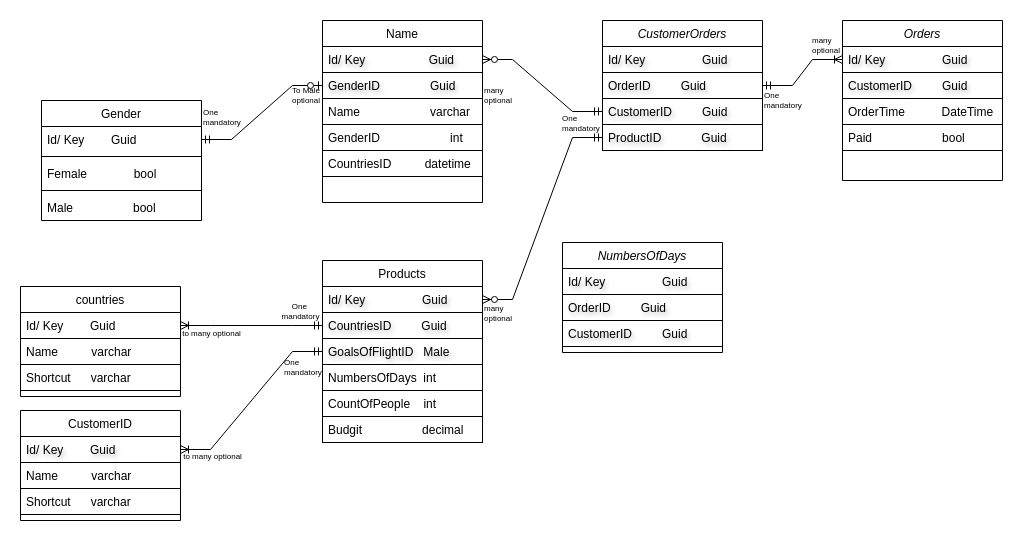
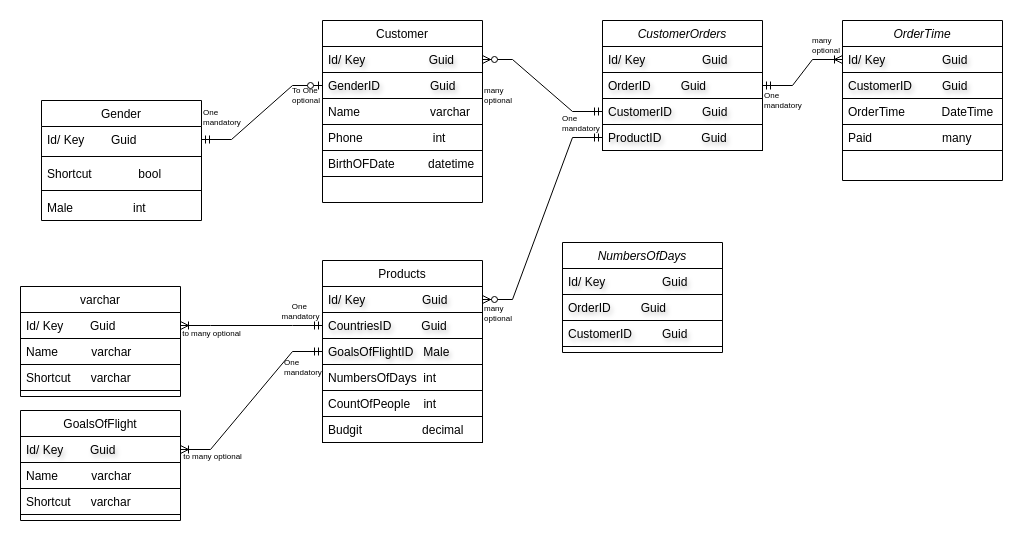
  <mxCell id="0" />
  <mxCell id="1" parent="0" />
- <mxCell id="2" value="Orders" style="swimlane;fontStyle=2;align=center;verticalAlign=top;childLayout=stackLayout;horizontal=1;startSize=26;horizontalStack=0;resizeParent=1;resizeLast=0;collapsible=1;marginBottom=0;rounded=0;shadow=0;strokeWidth=1;" parent="1" vertex="1"><mxGeometry x="842" y="20" width="160" height="160" as="geometry"><mxRectangle x="230" y="140" width="160" height="26" as="alternateBounds" /></mxGeometry></mxCell>
+ <mxCell id="2" value="OrderTime" style="swimlane;fontStyle=2;align=center;verticalAlign=top;childLayout=stackLayout;horizontal=1;startSize=26;horizontalStack=0;resizeParent=1;resizeLast=0;collapsible=1;marginBottom=0;rounded=0;shadow=0;strokeWidth=1;" parent="1" vertex="1"><mxGeometry x="842" y="20" width="160" height="160" as="geometry"><mxRectangle x="230" y="140" width="160" height="26" as="alternateBounds" /></mxGeometry></mxCell>
  <mxCell id="3" value="Id/ Key                 Guid" style="text;align=left;verticalAlign=top;spacingLeft=4;spacingRight=4;overflow=hidden;rotatable=0;points=[[0,0.5],[1,0.5]];portConstraint=eastwest;textShadow=1;strokeColor=default;" vertex="1" parent="2"><mxGeometry y="26" width="160" height="26" as="geometry" /></mxCell>
  <mxCell id="4" value="CustomerID         Guid" style="text;align=left;verticalAlign=top;spacingLeft=4;spacingRight=4;overflow=hidden;rotatable=0;points=[[0,0.5],[1,0.5]];portConstraint=eastwest;labelBorderColor=none;textShadow=1;strokeColor=default;" parent="2" vertex="1"><mxGeometry y="52" width="160" height="26" as="geometry" /></mxCell>
  <mxCell id="5" value="OrderTime           DateTime" style="text;align=left;verticalAlign=top;spacingLeft=4;spacingRight=4;overflow=hidden;rotatable=0;points=[[0,0.5],[1,0.5]];portConstraint=eastwest;rounded=0;shadow=0;html=0;strokeColor=default;" parent="2" vertex="1"><mxGeometry y="78" width="160" height="26" as="geometry" /></mxCell>
- <mxCell id="6" value="Paid                     bool" style="text;align=left;verticalAlign=top;spacingLeft=4;spacingRight=4;overflow=hidden;rotatable=0;points=[[0,0.5],[1,0.5]];portConstraint=eastwest;textShadow=0;strokeColor=default;" parent="2" vertex="1"><mxGeometry y="104" width="160" height="26" as="geometry" /></mxCell>
+ <mxCell id="6" value="Paid                     many" style="text;align=left;verticalAlign=top;spacingLeft=4;spacingRight=4;overflow=hidden;rotatable=0;points=[[0,0.5],[1,0.5]];portConstraint=eastwest;textShadow=0;strokeColor=default;" parent="2" vertex="1"><mxGeometry y="104" width="160" height="26" as="geometry" /></mxCell>
  <mxCell id="7" value="Products" style="swimlane;fontStyle=0;align=center;verticalAlign=top;childLayout=stackLayout;horizontal=1;startSize=26;horizontalStack=0;resizeParent=1;resizeLast=0;collapsible=1;marginBottom=0;rounded=0;shadow=0;strokeWidth=1;" parent="1" vertex="1"><mxGeometry x="322" y="260" width="160" height="182" as="geometry"><mxRectangle x="130" y="380" width="160" height="26" as="alternateBounds" /></mxGeometry></mxCell>
  <mxCell id="8" value="Id/ Key                 Guid" style="text;align=left;verticalAlign=top;spacingLeft=4;spacingRight=4;overflow=hidden;rotatable=0;points=[[0,0.5],[1,0.5]];portConstraint=eastwest;textShadow=1;strokeColor=default;" parent="7" vertex="1"><mxGeometry y="26" width="160" height="26" as="geometry" /></mxCell>
  <mxCell id="9" value="CountriesID         Guid" style="text;align=left;verticalAlign=top;spacingLeft=4;spacingRight=4;overflow=hidden;rotatable=0;points=[[0,0.5],[1,0.5]];portConstraint=eastwest;rounded=0;shadow=0;html=0;textShadow=1;strokeColor=default;" vertex="1" parent="7"><mxGeometry y="52" width="160" height="26" as="geometry" /></mxCell>
  <mxCell id="10" value="GoalsOfFlightID   Male" style="text;align=left;verticalAlign=top;spacingLeft=4;spacingRight=4;overflow=hidden;rotatable=0;points=[[0,0.5],[1,0.5]];portConstraint=eastwest;rounded=0;shadow=0;html=0;textShadow=1;strokeColor=default;" vertex="1" parent="7"><mxGeometry y="78" width="160" height="26" as="geometry" /></mxCell>
  <mxCell id="11" value="NumbersOfDays  int" style="text;align=left;verticalAlign=top;spacingLeft=4;spacingRight=4;overflow=hidden;rotatable=0;points=[[0,0.5],[1,0.5]];portConstraint=eastwest;strokeColor=default;" parent="7" vertex="1"><mxGeometry y="104" width="160" height="26" as="geometry" /></mxCell>
  <mxCell id="12" value="CountOfPeople    int" style="text;align=left;verticalAlign=top;spacingLeft=4;spacingRight=4;overflow=hidden;rotatable=0;points=[[0,0.5],[1,0.5]];portConstraint=eastwest;rounded=0;shadow=0;html=0;strokeColor=default;" parent="7" vertex="1"><mxGeometry y="130" width="160" height="26" as="geometry" /></mxCell>
  <mxCell id="13" value="Budgit                  decimal                     " style="text;align=left;verticalAlign=top;spacingLeft=4;spacingRight=4;overflow=hidden;rotatable=0;points=[[0,0.5],[1,0.5]];portConstraint=eastwest;fontStyle=0;strokeColor=default;" parent="7" vertex="1"><mxGeometry y="156" width="160" height="26" as="geometry" /></mxCell>
- <mxCell id="14" value="countries" style="swimlane;fontStyle=0;align=center;verticalAlign=top;childLayout=stackLayout;horizontal=1;startSize=26;horizontalStack=0;resizeParent=1;resizeLast=0;collapsible=1;marginBottom=0;rounded=0;shadow=0;strokeWidth=1;" parent="1" vertex="1"><mxGeometry x="20" y="286" width="160" height="110" as="geometry"><mxRectangle x="340" y="380" width="170" height="26" as="alternateBounds" /></mxGeometry></mxCell>
+ <mxCell id="14" value="varchar" style="swimlane;fontStyle=0;align=center;verticalAlign=top;childLayout=stackLayout;horizontal=1;startSize=26;horizontalStack=0;resizeParent=1;resizeLast=0;collapsible=1;marginBottom=0;rounded=0;shadow=0;strokeWidth=1;" parent="1" vertex="1"><mxGeometry x="20" y="286" width="160" height="110" as="geometry"><mxRectangle x="340" y="380" width="170" height="26" as="alternateBounds" /></mxGeometry></mxCell>
  <mxCell id="15" value="Id/ Key        Guid " style="text;align=left;verticalAlign=top;spacingLeft=4;spacingRight=4;overflow=hidden;rotatable=0;points=[[0,0.5],[1,0.5]];portConstraint=eastwest;strokeColor=default;" parent="14" vertex="1"><mxGeometry y="26" width="160" height="26" as="geometry" /></mxCell>
  <mxCell id="16" value="Name          varchar" style="text;align=left;verticalAlign=top;spacingLeft=4;spacingRight=4;overflow=hidden;rotatable=0;points=[[0,0.5],[1,0.5]];portConstraint=eastwest;strokeColor=default;" vertex="1" parent="14"><mxGeometry y="52" width="160" height="26" as="geometry" /></mxCell>
  <mxCell id="17" value="Shortcut      varchar" style="text;align=left;verticalAlign=top;spacingLeft=4;spacingRight=4;overflow=hidden;rotatable=0;points=[[0,0.5],[1,0.5]];portConstraint=eastwest;strokeColor=default;" vertex="1" parent="14"><mxGeometry y="78" width="160" height="26" as="geometry" /></mxCell>
- <mxCell id="18" value="Name" style="swimlane;fontStyle=0;align=center;verticalAlign=top;childLayout=stackLayout;horizontal=1;startSize=26;horizontalStack=0;resizeParent=1;resizeLast=0;collapsible=1;marginBottom=0;rounded=0;shadow=0;strokeWidth=1;" parent="1" vertex="1"><mxGeometry x="322" y="20" width="160" height="182" as="geometry"><mxRectangle x="550" y="140" width="160" height="26" as="alternateBounds" /></mxGeometry></mxCell>
+ <mxCell id="18" value="Customer" style="swimlane;fontStyle=0;align=center;verticalAlign=top;childLayout=stackLayout;horizontal=1;startSize=26;horizontalStack=0;resizeParent=1;resizeLast=0;collapsible=1;marginBottom=0;rounded=0;shadow=0;strokeWidth=1;" parent="1" vertex="1"><mxGeometry x="322" y="20" width="160" height="182" as="geometry"><mxRectangle x="550" y="140" width="160" height="26" as="alternateBounds" /></mxGeometry></mxCell>
  <mxCell id="19" value="Id/ Key                   Guid" style="text;align=left;verticalAlign=top;spacingLeft=4;spacingRight=4;overflow=hidden;rotatable=0;points=[[0,0.5],[1,0.5]];portConstraint=eastwest;rounded=0;shadow=0;html=0;textShadow=1;strokeColor=default;" parent="18" vertex="1"><mxGeometry y="26" width="160" height="26" as="geometry" /></mxCell>
  <mxCell id="20" value="GenderID               Guid" style="text;align=left;verticalAlign=top;spacingLeft=4;spacingRight=4;overflow=hidden;rotatable=0;points=[[0,0.5],[1,0.5]];portConstraint=eastwest;rounded=0;shadow=0;html=0;textShadow=1;strokeColor=default;" parent="18" vertex="1"><mxGeometry y="52" width="160" height="26" as="geometry" /></mxCell>
  <mxCell id="21" value="Name                     varchar" style="text;align=left;verticalAlign=top;spacingLeft=4;spacingRight=4;overflow=hidden;rotatable=0;points=[[0,0.5],[1,0.5]];portConstraint=eastwest;strokeColor=default;" parent="18" vertex="1"><mxGeometry y="78" width="160" height="26" as="geometry" /></mxCell>
- <mxCell id="22" value="GenderID                     int" style="text;align=left;verticalAlign=top;spacingLeft=4;spacingRight=4;overflow=hidden;rotatable=0;points=[[0,0.5],[1,0.5]];portConstraint=eastwest;rounded=0;shadow=0;html=0;strokeColor=default;" parent="18" vertex="1"><mxGeometry y="104" width="160" height="26" as="geometry" /></mxCell>
- <mxCell id="23" value="CountriesID          datetime" style="text;align=left;verticalAlign=top;spacingLeft=4;spacingRight=4;overflow=hidden;rotatable=0;points=[[0,0.5],[1,0.5]];portConstraint=eastwest;rounded=0;shadow=0;html=0;strokeColor=default;" parent="18" vertex="1"><mxGeometry y="130" width="160" height="26" as="geometry" /></mxCell>
- <mxCell id="24" value="CustomerID" style="swimlane;fontStyle=0;align=center;verticalAlign=top;childLayout=stackLayout;horizontal=1;startSize=26;horizontalStack=0;resizeParent=1;resizeLast=0;collapsible=1;marginBottom=0;rounded=0;shadow=0;strokeWidth=1;" vertex="1" parent="1"><mxGeometry x="20" y="410" width="160" height="110" as="geometry"><mxRectangle x="340" y="380" width="170" height="26" as="alternateBounds" /></mxGeometry></mxCell>
+ <mxCell id="22" value="Phone                     int" style="text;align=left;verticalAlign=top;spacingLeft=4;spacingRight=4;overflow=hidden;rotatable=0;points=[[0,0.5],[1,0.5]];portConstraint=eastwest;rounded=0;shadow=0;html=0;strokeColor=default;" parent="18" vertex="1"><mxGeometry y="104" width="160" height="26" as="geometry" /></mxCell>
+ <mxCell id="23" value="BirthOFDate          datetime" style="text;align=left;verticalAlign=top;spacingLeft=4;spacingRight=4;overflow=hidden;rotatable=0;points=[[0,0.5],[1,0.5]];portConstraint=eastwest;rounded=0;shadow=0;html=0;strokeColor=default;" parent="18" vertex="1"><mxGeometry y="130" width="160" height="26" as="geometry" /></mxCell>
+ <mxCell id="24" value="GoalsOfFlight" style="swimlane;fontStyle=0;align=center;verticalAlign=top;childLayout=stackLayout;horizontal=1;startSize=26;horizontalStack=0;resizeParent=1;resizeLast=0;collapsible=1;marginBottom=0;rounded=0;shadow=0;strokeWidth=1;" vertex="1" parent="1"><mxGeometry x="20" y="410" width="160" height="110" as="geometry"><mxRectangle x="340" y="380" width="170" height="26" as="alternateBounds" /></mxGeometry></mxCell>
  <mxCell id="25" value="Id/ Key        Guid " style="text;align=left;verticalAlign=top;spacingLeft=4;spacingRight=4;overflow=hidden;rotatable=0;points=[[0,0.5],[1,0.5]];portConstraint=eastwest;strokeColor=default;textShadow=1;" vertex="1" parent="24"><mxGeometry y="26" width="160" height="26" as="geometry" /></mxCell>
  <mxCell id="26" value="Name          varchar" style="text;align=left;verticalAlign=top;spacingLeft=4;spacingRight=4;overflow=hidden;rotatable=0;points=[[0,0.5],[1,0.5]];portConstraint=eastwest;strokeColor=default;" vertex="1" parent="24"><mxGeometry y="52" width="160" height="26" as="geometry" /></mxCell>
  <mxCell id="27" value="Shortcut      varchar" style="text;align=left;verticalAlign=top;spacingLeft=4;spacingRight=4;overflow=hidden;rotatable=0;points=[[0,0.5],[1,0.5]];portConstraint=eastwest;strokeColor=default;" vertex="1" parent="24"><mxGeometry y="78" width="160" height="26" as="geometry" /></mxCell>
  <mxCell id="28" value="Gender" style="swimlane;fontStyle=0;align=center;verticalAlign=top;childLayout=stackLayout;horizontal=1;startSize=26;horizontalStack=0;resizeParent=1;resizeLast=0;collapsible=1;marginBottom=0;rounded=0;shadow=0;strokeWidth=1;" vertex="1" parent="1"><mxGeometry x="41" y="100" width="160" height="120" as="geometry"><mxRectangle x="340" y="380" width="170" height="26" as="alternateBounds" /></mxGeometry></mxCell>
  <mxCell id="29" value="Id/ Key        Guid " style="text;align=left;verticalAlign=top;spacingLeft=4;spacingRight=4;overflow=hidden;rotatable=0;points=[[0,0.5],[1,0.5]];portConstraint=eastwest;" vertex="1" parent="28"><mxGeometry y="26" width="160" height="26" as="geometry" /></mxCell>
  <mxCell id="30" value="" style="line;html=1;strokeWidth=1;align=left;verticalAlign=middle;spacingTop=-1;spacingLeft=3;spacingRight=3;rotatable=0;labelPosition=right;points=[];portConstraint=eastwest;" vertex="1" parent="28"><mxGeometry y="52" width="160" height="8" as="geometry" /></mxCell>
- <mxCell id="31" value="Female              bool" style="text;align=left;verticalAlign=top;spacingLeft=4;spacingRight=4;overflow=hidden;rotatable=0;points=[[0,0.5],[1,0.5]];portConstraint=eastwest;" vertex="1" parent="28"><mxGeometry y="60" width="160" height="26" as="geometry" /></mxCell>
+ <mxCell id="31" value="Shortcut              bool" style="text;align=left;verticalAlign=top;spacingLeft=4;spacingRight=4;overflow=hidden;rotatable=0;points=[[0,0.5],[1,0.5]];portConstraint=eastwest;" vertex="1" parent="28"><mxGeometry y="60" width="160" height="26" as="geometry" /></mxCell>
  <mxCell id="32" value="" style="line;html=1;strokeWidth=1;align=left;verticalAlign=middle;spacingTop=-1;spacingLeft=3;spacingRight=3;rotatable=0;labelPosition=right;points=[];portConstraint=eastwest;" vertex="1" parent="28"><mxGeometry y="86" width="160" height="8" as="geometry" /></mxCell>
- <mxCell id="33" value="Male                  bool" style="text;align=left;verticalAlign=top;spacingLeft=4;spacingRight=4;overflow=hidden;rotatable=0;points=[[0,0.5],[1,0.5]];portConstraint=eastwest;" vertex="1" parent="28"><mxGeometry y="94" width="160" height="26" as="geometry" /></mxCell>
+ <mxCell id="33" value="Male                  int" style="text;align=left;verticalAlign=top;spacingLeft=4;spacingRight=4;overflow=hidden;rotatable=0;points=[[0,0.5],[1,0.5]];portConstraint=eastwest;" vertex="1" parent="28"><mxGeometry y="94" width="160" height="26" as="geometry" /></mxCell>
  <mxCell id="34" value="CustomerOrders" style="swimlane;fontStyle=2;align=center;verticalAlign=top;childLayout=stackLayout;horizontal=1;startSize=26;horizontalStack=0;resizeParent=1;resizeLast=0;collapsible=1;marginBottom=0;rounded=0;shadow=0;strokeWidth=1;" vertex="1" parent="1"><mxGeometry x="602" y="20" width="160" height="130" as="geometry"><mxRectangle x="230" y="140" width="160" height="26" as="alternateBounds" /></mxGeometry></mxCell>
  <mxCell id="35" value="Id/ Key                 Guid" style="text;align=left;verticalAlign=top;spacingLeft=4;spacingRight=4;overflow=hidden;rotatable=0;points=[[0,0.5],[1,0.5]];portConstraint=eastwest;textShadow=1;strokeColor=default;" vertex="1" parent="34"><mxGeometry y="26" width="160" height="26" as="geometry" /></mxCell>
  <mxCell id="36" value="OrderID         Guid" style="text;align=left;verticalAlign=top;spacingLeft=4;spacingRight=4;overflow=hidden;rotatable=0;points=[[0,0.5],[1,0.5]];portConstraint=eastwest;labelBorderColor=none;textShadow=1;strokeColor=default;" vertex="1" parent="34"><mxGeometry y="52" width="160" height="26" as="geometry" /></mxCell>
  <mxCell id="37" value="CustomerID         Guid" style="text;align=left;verticalAlign=top;spacingLeft=4;spacingRight=4;overflow=hidden;rotatable=0;points=[[0,0.5],[1,0.5]];portConstraint=eastwest;labelBorderColor=none;textShadow=1;strokeColor=default;" vertex="1" parent="34"><mxGeometry y="78" width="160" height="26" as="geometry" /></mxCell>
  <mxCell id="38" value="ProductID            Guid" style="text;align=left;verticalAlign=top;spacingLeft=4;spacingRight=4;overflow=hidden;rotatable=0;points=[[0,0.5],[1,0.5]];portConstraint=eastwest;rounded=0;shadow=0;html=0;textShadow=1;strokeColor=default;" vertex="1" parent="34"><mxGeometry y="104" width="160" height="26" as="geometry" /></mxCell>
  <mxCell id="39" value="" style="edgeStyle=entityRelationEdgeStyle;fontSize=12;html=1;endArrow=ERzeroToOne;startArrow=ERmandOne;rounded=0;" edge="1" parent="1" source="29" target="20"><mxGeometry width="100" height="100" relative="1" as="geometry"><mxPoint x="322" y="250" as="sourcePoint" /><mxPoint x="422" y="150" as="targetPoint" /></mxGeometry></mxCell>
  <mxCell id="40" value="NumbersOfDays" style="swimlane;fontStyle=2;align=center;verticalAlign=top;childLayout=stackLayout;horizontal=1;startSize=26;horizontalStack=0;resizeParent=1;resizeLast=0;collapsible=1;marginBottom=0;rounded=0;shadow=0;strokeWidth=1;" vertex="1" parent="1"><mxGeometry x="562" y="242" width="160" height="110" as="geometry"><mxRectangle x="230" y="140" width="160" height="26" as="alternateBounds" /></mxGeometry></mxCell>
  <mxCell id="41" value="Id/ Key                 Guid" style="text;align=left;verticalAlign=top;spacingLeft=4;spacingRight=4;overflow=hidden;rotatable=0;points=[[0,0.5],[1,0.5]];portConstraint=eastwest;textShadow=1;strokeColor=default;" vertex="1" parent="40"><mxGeometry y="26" width="160" height="26" as="geometry" /></mxCell>
  <mxCell id="42" value="OrderID         Guid" style="text;align=left;verticalAlign=top;spacingLeft=4;spacingRight=4;overflow=hidden;rotatable=0;points=[[0,0.5],[1,0.5]];portConstraint=eastwest;labelBorderColor=none;textShadow=1;strokeColor=default;" vertex="1" parent="40"><mxGeometry y="52" width="160" height="26" as="geometry" /></mxCell>
  <mxCell id="43" value="CustomerID         Guid" style="text;align=left;verticalAlign=top;spacingLeft=4;spacingRight=4;overflow=hidden;rotatable=0;points=[[0,0.5],[1,0.5]];portConstraint=eastwest;labelBorderColor=none;textShadow=1;strokeColor=default;" vertex="1" parent="40"><mxGeometry y="78" width="160" height="26" as="geometry" /></mxCell>
  <mxCell id="44" value="" style="group" vertex="1" connectable="0" parent="1"><mxGeometry x="171" y="310" width="152" height="41" as="geometry" /></mxCell>
  <mxCell id="45" value="" style="edgeStyle=entityRelationEdgeStyle;fontSize=12;html=1;endArrow=ERoneToMany;startArrow=ERmandOne;rounded=0;" edge="1" parent="44" source="9" target="15"><mxGeometry width="100" height="100" relative="1" as="geometry"><mxPoint x="151" y="-60" as="sourcePoint" /><mxPoint x="251" y="-160" as="targetPoint" /></mxGeometry></mxCell>
  <mxCell id="46" value="&lt;font style=&quot;font-size: 8px;&quot;&gt;One&amp;nbsp;&lt;/font&gt;&lt;div style=&quot;text-align: left;&quot;&gt;&lt;font style=&quot;font-size: 8px;&quot;&gt;mandatory&lt;/font&gt;&lt;/div&gt;" style="text;html=1;align=center;verticalAlign=middle;resizable=0;points=[];autosize=1;strokeColor=none;fillColor=none;fontSize=8;" vertex="1" parent="44"><mxGeometry x="99" y="-14" width="60" height="30" as="geometry" /></mxCell>
  <mxCell id="47" value="&lt;font style=&quot;font-size: 8px;&quot;&gt;to many optional&lt;/font&gt;" style="text;html=1;align=center;verticalAlign=middle;resizable=0;points=[];autosize=1;strokeColor=none;fillColor=none;fontSize=8;" vertex="1" parent="44"><mxGeometry y="13" width="80" height="20" as="geometry" /></mxCell>
  <mxCell id="48" value="" style="edgeStyle=entityRelationEdgeStyle;fontSize=12;html=1;endArrow=ERoneToMany;startArrow=ERmandOne;rounded=0;" edge="1" parent="1" source="10" target="25"><mxGeometry width="100" height="100" relative="1" as="geometry"><mxPoint x="523" y="444" as="sourcePoint" /><mxPoint x="623" y="344" as="targetPoint" /></mxGeometry></mxCell>
  <mxCell id="49" value="&lt;font style=&quot;font-size: 8px;&quot;&gt;One&amp;nbsp;&lt;/font&gt;&lt;div&gt;&lt;font style=&quot;font-size: 8px;&quot;&gt;mandatory&lt;/font&gt;&lt;/div&gt;" style="text;html=1;align=left;verticalAlign=middle;resizable=0;points=[];autosize=1;strokeColor=none;fillColor=none;fontSize=8;" vertex="1" parent="1"><mxGeometry x="282" y="352" width="60" height="30" as="geometry" /></mxCell>
  <mxCell id="50" value="&lt;font style=&quot;font-size: 8px;&quot;&gt;to many optional&lt;/font&gt;" style="text;html=1;align=center;verticalAlign=middle;resizable=0;points=[];autosize=1;strokeColor=none;fillColor=none;fontSize=8;" vertex="1" parent="1"><mxGeometry x="172" y="446" width="80" height="20" as="geometry" /></mxCell>
  <mxCell id="51" value="&lt;font style=&quot;font-size: 8px;&quot;&gt;One&amp;nbsp;&lt;/font&gt;&lt;div style=&quot;&quot;&gt;&lt;font style=&quot;font-size: 8px;&quot;&gt;mandatory&lt;/font&gt;&lt;/div&gt;" style="text;html=1;align=left;verticalAlign=middle;resizable=0;points=[];autosize=1;strokeColor=none;fillColor=none;fontSize=8;" vertex="1" parent="1"><mxGeometry x="201" y="102" width="60" height="30" as="geometry" /></mxCell>
- <mxCell id="52" value="&lt;font style=&quot;font-size: 8px;&quot;&gt;To Male&amp;nbsp;&lt;/font&gt;&lt;div style=&quot;&quot;&gt;&lt;font style=&quot;font-size: 8px;&quot;&gt;optional&amp;nbsp;&lt;/font&gt;&lt;/div&gt;" style="text;html=1;align=left;verticalAlign=middle;resizable=0;points=[];autosize=1;strokeColor=none;fillColor=none;fontSize=8;" vertex="1" parent="1"><mxGeometry x="290" y="80" width="50" height="30" as="geometry" /></mxCell>
+ <mxCell id="52" value="&lt;font style=&quot;font-size: 8px;&quot;&gt;To One&amp;nbsp;&lt;/font&gt;&lt;div style=&quot;&quot;&gt;&lt;font style=&quot;font-size: 8px;&quot;&gt;optional&amp;nbsp;&lt;/font&gt;&lt;/div&gt;" style="text;html=1;align=left;verticalAlign=middle;resizable=0;points=[];autosize=1;strokeColor=none;fillColor=none;fontSize=8;" vertex="1" parent="1"><mxGeometry x="290" y="80" width="50" height="30" as="geometry" /></mxCell>
  <mxCell id="53" value="&lt;font style=&quot;font-size: 8px;&quot;&gt;many&lt;/font&gt;&lt;div style=&quot;&quot;&gt;&lt;font style=&quot;font-size: 8px;&quot;&gt;optional&amp;nbsp;&lt;/font&gt;&lt;/div&gt;" style="text;html=1;align=left;verticalAlign=middle;resizable=0;points=[];autosize=1;strokeColor=none;fillColor=none;fontSize=8;" vertex="1" parent="1"><mxGeometry x="482" y="80" width="50" height="30" as="geometry" /></mxCell>
  <mxCell id="54" value="&lt;font style=&quot;font-size: 8px;&quot;&gt;many&lt;/font&gt;&lt;div style=&quot;&quot;&gt;&lt;font style=&quot;font-size: 8px;&quot;&gt;optional&amp;nbsp;&lt;/font&gt;&lt;/div&gt;" style="text;html=1;align=left;verticalAlign=middle;resizable=0;points=[];autosize=1;strokeColor=none;fillColor=none;fontSize=8;" vertex="1" parent="1"><mxGeometry x="810" y="30" width="50" height="30" as="geometry" /></mxCell>
  <mxCell id="55" value="" style="edgeStyle=entityRelationEdgeStyle;fontSize=12;html=1;endArrow=ERzeroToMany;startArrow=ERmandOne;rounded=0;" edge="1" parent="1" source="37" target="19"><mxGeometry width="100" height="100" relative="1" as="geometry"><mxPoint x="502" y="220" as="sourcePoint" /><mxPoint x="602" y="120" as="targetPoint" /></mxGeometry></mxCell>
  <mxCell id="56" value="" style="edgeStyle=entityRelationEdgeStyle;fontSize=12;html=1;endArrow=ERzeroToMany;startArrow=ERmandOne;rounded=0;" edge="1" parent="1" source="38" target="8"><mxGeometry width="100" height="100" relative="1" as="geometry"><mxPoint x="882" y="260" as="sourcePoint" /><mxPoint x="762" y="208" as="targetPoint" /></mxGeometry></mxCell>
  <mxCell id="57" value="&lt;font style=&quot;font-size: 8px;&quot;&gt;One&amp;nbsp;&lt;/font&gt;&lt;div&gt;&lt;font style=&quot;font-size: 8px;&quot;&gt;mandatory&lt;/font&gt;&lt;/div&gt;" style="text;html=1;align=left;verticalAlign=middle;resizable=0;points=[];autosize=1;strokeColor=none;fillColor=none;fontSize=8;" vertex="1" parent="1"><mxGeometry x="560" y="108" width="60" height="30" as="geometry" /></mxCell>
  <mxCell id="58" value="&lt;font style=&quot;font-size: 8px;&quot;&gt;many&lt;/font&gt;&lt;div style=&quot;&quot;&gt;&lt;font style=&quot;font-size: 8px;&quot;&gt;optional&amp;nbsp;&lt;/font&gt;&lt;/div&gt;" style="text;html=1;align=left;verticalAlign=middle;resizable=0;points=[];autosize=1;strokeColor=none;fillColor=none;fontSize=8;" vertex="1" parent="1"><mxGeometry x="482" y="298" width="50" height="30" as="geometry" /></mxCell>
  <mxCell id="59" value="" style="edgeStyle=entityRelationEdgeStyle;fontSize=12;html=1;endArrow=ERoneToMany;startArrow=ERmandOne;rounded=0;" edge="1" parent="1" source="36" target="3"><mxGeometry width="100" height="100" relative="1" as="geometry"><mxPoint x="832" y="216" as="sourcePoint" /><mxPoint x="752" y="242" as="targetPoint" /></mxGeometry></mxCell>
  <mxCell id="60" value="&lt;font style=&quot;font-size: 8px;&quot;&gt;One&amp;nbsp;&lt;/font&gt;&lt;div&gt;&lt;font style=&quot;font-size: 8px;&quot;&gt;mandatory&lt;/font&gt;&lt;/div&gt;" style="text;html=1;align=left;verticalAlign=middle;resizable=0;points=[];autosize=1;strokeColor=none;fillColor=none;fontSize=8;" vertex="1" parent="1"><mxGeometry x="762" y="85" width="60" height="30" as="geometry" /></mxCell>
